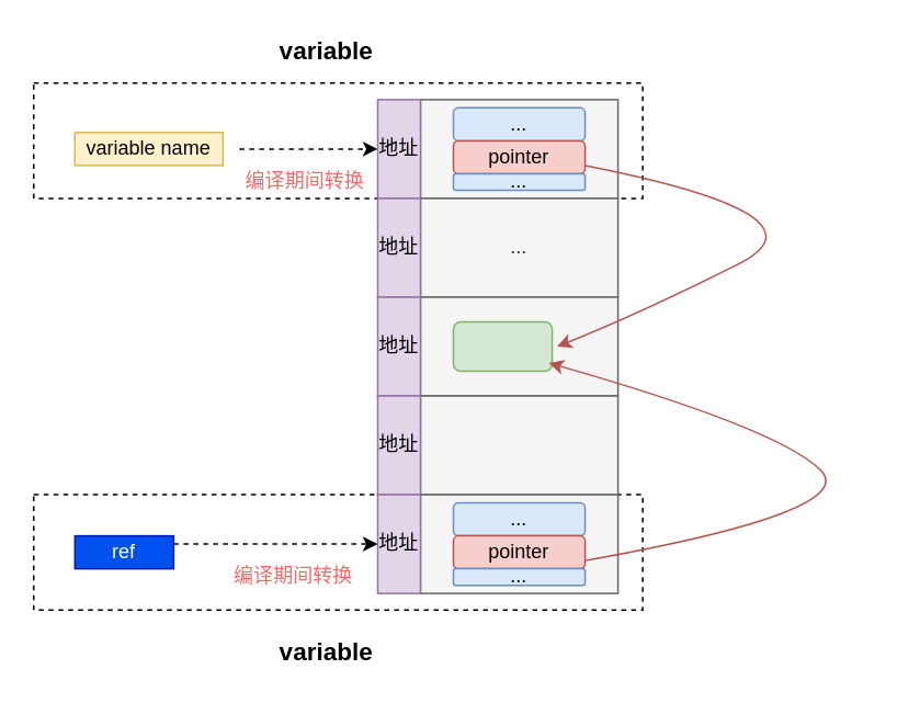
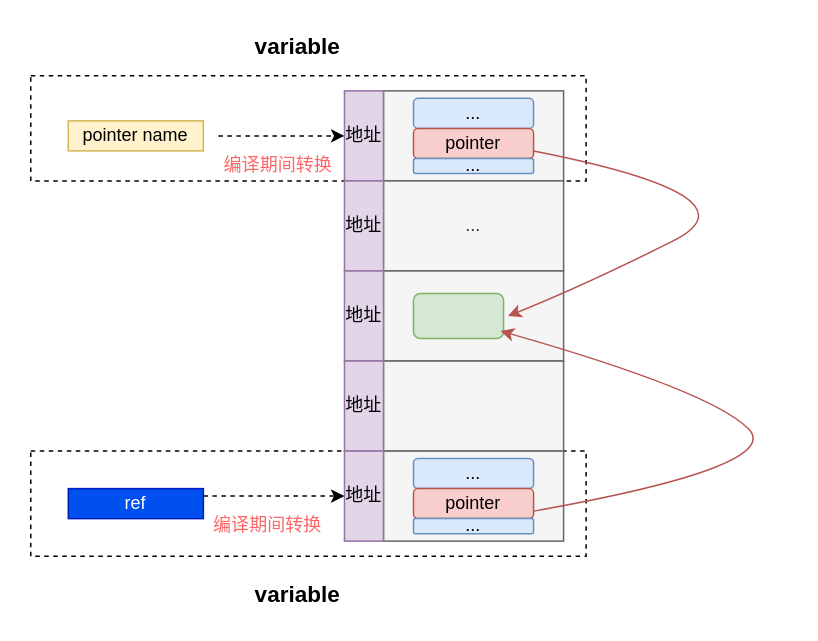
  <mxCell id="0" />
  <mxCell id="1" parent="0" />
  <mxCell id="2" value="&lt;font size=&quot;1&quot;&gt;&lt;b style=&quot;font-size: 15px&quot;&gt;variable&lt;/b&gt;&lt;/font&gt;" style="text;html=1;strokeColor=none;fillColor=none;align=center;verticalAlign=middle;whiteSpace=wrap;rounded=0;dashed=1;" vertex="1" parent="1"><mxGeometry x="178" y="385" width="40" height="20" as="geometry" /></mxCell>
  <mxCell id="3" value="" style="rounded=0;whiteSpace=wrap;html=1;dashed=1;" vertex="1" parent="1"><mxGeometry x="20" y="300" width="370" height="70" as="geometry" /></mxCell>
  <mxCell id="4" value="" style="rounded=0;whiteSpace=wrap;html=1;dashed=1;" vertex="1" parent="1"><mxGeometry x="20" y="50" width="370" height="70" as="geometry" /></mxCell>
  <mxCell id="5" value="" style="rounded=0;whiteSpace=wrap;html=1;fillColor=#f5f5f5;strokeColor=#666666;fontColor=#333333;" vertex="1" parent="1"><mxGeometry x="255" y="60" width="120" height="60" as="geometry" /></mxCell>
  <mxCell id="6" value="..." style="rounded=0;whiteSpace=wrap;html=1;fillColor=#f5f5f5;strokeColor=#666666;fontColor=#333333;" vertex="1" parent="1"><mxGeometry x="255" y="120" width="120" height="60" as="geometry" /></mxCell>
  <mxCell id="7" value="" style="rounded=0;whiteSpace=wrap;html=1;fillColor=#f5f5f5;strokeColor=#666666;fontColor=#333333;" vertex="1" parent="1"><mxGeometry x="255" y="180" width="120" height="60" as="geometry" /></mxCell>
- <mxCell id="8" value="variable name" style="text;html=1;strokeColor=#d6b656;fillColor=#fff2cc;align=center;verticalAlign=middle;whiteSpace=wrap;rounded=0;" vertex="1" parent="1"><mxGeometry x="45" y="80" width="90" height="20" as="geometry" /></mxCell>
+ <mxCell id="8" value="pointer name" style="text;html=1;strokeColor=#d6b656;fillColor=#fff2cc;align=center;verticalAlign=middle;whiteSpace=wrap;rounded=0;" vertex="1" parent="1"><mxGeometry x="45" y="80" width="90" height="20" as="geometry" /></mxCell>
  <mxCell id="9" value="地址" style="rounded=0;whiteSpace=wrap;html=1;fillColor=#e1d5e7;strokeColor=#9673a6;" vertex="1" parent="1"><mxGeometry x="229" y="60" width="26" height="60" as="geometry" /></mxCell>
  <mxCell id="10" value="&lt;span&gt;地址&lt;/span&gt;" style="rounded=0;whiteSpace=wrap;html=1;fillColor=#e1d5e7;strokeColor=#9673a6;" vertex="1" parent="1"><mxGeometry x="229" y="120" width="26" height="60" as="geometry" /></mxCell>
  <mxCell id="11" value="&lt;span&gt;地址&lt;/span&gt;" style="rounded=0;whiteSpace=wrap;html=1;fillColor=#e1d5e7;strokeColor=#9673a6;" vertex="1" parent="1"><mxGeometry x="229" y="180" width="26" height="60" as="geometry" /></mxCell>
  <mxCell id="12" value="&lt;font color=&quot;#ff6666&quot;&gt;编译期间转换&lt;/font&gt;" style="text;html=1;strokeColor=none;fillColor=none;align=center;verticalAlign=middle;whiteSpace=wrap;rounded=0;" vertex="1" parent="1"><mxGeometry x="145" y="100" width="80" height="20" as="geometry" /></mxCell>
  <mxCell id="13" value="" style="endArrow=classic;html=1;dashed=1;entryX=0;entryY=0.5;entryDx=0;entryDy=0;" edge="1" parent="1" target="9"><mxGeometry width="50" height="50" relative="1" as="geometry"><mxPoint x="145" y="90" as="sourcePoint" /><mxPoint x="195" y="50" as="targetPoint" /></mxGeometry></mxCell>
  <mxCell id="14" value="&lt;font size=&quot;1&quot;&gt;&lt;b style=&quot;font-size: 15px&quot;&gt;variable&lt;/b&gt;&lt;/font&gt;" style="text;html=1;strokeColor=none;fillColor=none;align=center;verticalAlign=middle;whiteSpace=wrap;rounded=0;dashed=1;" vertex="1" parent="1"><mxGeometry x="178" y="20" width="40" height="20" as="geometry" /></mxCell>
  <mxCell id="15" value="..." style="rounded=1;whiteSpace=wrap;html=1;fillColor=#dae8fc;strokeColor=#6c8ebf;" vertex="1" parent="1"><mxGeometry x="275" y="65" width="80" height="20" as="geometry" /></mxCell>
  <mxCell id="16" value="pointer" style="rounded=1;whiteSpace=wrap;html=1;fillColor=#f8cecc;strokeColor=#b85450;" vertex="1" parent="1"><mxGeometry x="275" y="85" width="80" height="20" as="geometry" /></mxCell>
  <mxCell id="17" value="..." style="rounded=1;whiteSpace=wrap;html=1;fillColor=#dae8fc;strokeColor=#6c8ebf;" vertex="1" parent="1"><mxGeometry x="275" y="105" width="80" height="10" as="geometry" /></mxCell>
  <mxCell id="18" value="" style="rounded=0;whiteSpace=wrap;html=1;fillColor=#f5f5f5;strokeColor=#666666;fontColor=#333333;" vertex="1" parent="1"><mxGeometry x="255" y="240" width="120" height="60" as="geometry" /></mxCell>
  <mxCell id="19" value="&lt;span&gt;地址&lt;/span&gt;" style="rounded=0;whiteSpace=wrap;html=1;fillColor=#e1d5e7;strokeColor=#9673a6;" vertex="1" parent="1"><mxGeometry x="229" y="240" width="26" height="60" as="geometry" /></mxCell>
  <mxCell id="20" value="" style="curved=1;endArrow=classic;html=1;exitX=1;exitY=0.75;exitDx=0;exitDy=0;fillColor=#f8cecc;strokeColor=#b85450;" edge="1" parent="1" source="16"><mxGeometry width="50" height="50" relative="1" as="geometry"><mxPoint x="458" y="130" as="sourcePoint" /><mxPoint x="338" y="210" as="targetPoint" /><Array as="points"><mxPoint x="508" y="130" /><mxPoint x="388" y="190" /></Array></mxGeometry></mxCell>
  <mxCell id="21" value="" style="rounded=1;whiteSpace=wrap;html=1;fillColor=#d5e8d4;strokeColor=#82b366;" vertex="1" parent="1"><mxGeometry x="275" y="195" width="60" height="30" as="geometry" /></mxCell>
  <mxCell id="22" value="" style="rounded=0;whiteSpace=wrap;html=1;fillColor=#f5f5f5;strokeColor=#666666;fontColor=#333333;" vertex="1" parent="1"><mxGeometry x="255" y="300" width="120" height="60" as="geometry" /></mxCell>
- <mxCell id="23" value="ref" style="text;html=1;strokeColor=#001DBC;fillColor=#0050ef;align=center;verticalAlign=middle;whiteSpace=wrap;rounded=0;fontColor=#ffffff;" vertex="1" parent="1"><mxGeometry x="45" y="325" width="60" height="20" as="geometry" /></mxCell>
+ <mxCell id="23" value="ref" style="text;html=1;strokeColor=#001DBC;fillColor=#0050ef;align=center;verticalAlign=middle;whiteSpace=wrap;rounded=0;fontColor=#ffffff;" vertex="1" parent="1"><mxGeometry x="45" y="325" width="90" height="20" as="geometry" /></mxCell>
  <mxCell id="24" value="地址" style="rounded=0;whiteSpace=wrap;html=1;fillColor=#e1d5e7;strokeColor=#9673a6;" vertex="1" parent="1"><mxGeometry x="229" y="300" width="26" height="60" as="geometry" /></mxCell>
  <mxCell id="25" value="&lt;font color=&quot;#ff6666&quot;&gt;编译期间转换&lt;/font&gt;" style="text;html=1;strokeColor=none;fillColor=none;align=center;verticalAlign=middle;whiteSpace=wrap;rounded=0;" vertex="1" parent="1"><mxGeometry x="138" y="340" width="80" height="20" as="geometry" /></mxCell>
  <mxCell id="26" value="" style="endArrow=classic;html=1;dashed=1;entryX=0;entryY=0.5;entryDx=0;entryDy=0;exitX=1;exitY=0.25;exitDx=0;exitDy=0;" edge="1" parent="1" target="24" source="23"><mxGeometry width="50" height="50" relative="1" as="geometry"><mxPoint x="145" y="330" as="sourcePoint" /><mxPoint x="195" y="300" as="targetPoint" /></mxGeometry></mxCell>
  <mxCell id="27" value="..." style="rounded=1;whiteSpace=wrap;html=1;fillColor=#dae8fc;strokeColor=#6c8ebf;" vertex="1" parent="1"><mxGeometry x="275" y="305" width="80" height="20" as="geometry" /></mxCell>
  <mxCell id="28" value="pointer" style="rounded=1;whiteSpace=wrap;html=1;fillColor=#f8cecc;strokeColor=#b85450;" vertex="1" parent="1"><mxGeometry x="275" y="325" width="80" height="20" as="geometry" /></mxCell>
  <mxCell id="29" value="..." style="rounded=1;whiteSpace=wrap;html=1;fillColor=#dae8fc;strokeColor=#6c8ebf;" vertex="1" parent="1"><mxGeometry x="275" y="345" width="80" height="10" as="geometry" /></mxCell>
  <mxCell id="30" value="" style="curved=1;endArrow=classic;html=1;exitX=1;exitY=0.75;exitDx=0;exitDy=0;fillColor=#f8cecc;strokeColor=#b85450;" edge="1" parent="1" source="28"><mxGeometry width="50" height="50" relative="1" as="geometry"><mxPoint x="473" y="310" as="sourcePoint" /><mxPoint x="333" y="220" as="targetPoint" /><Array as="points"><mxPoint x="523" y="310" /><mxPoint x="473" y="260" /></Array></mxGeometry></mxCell>
